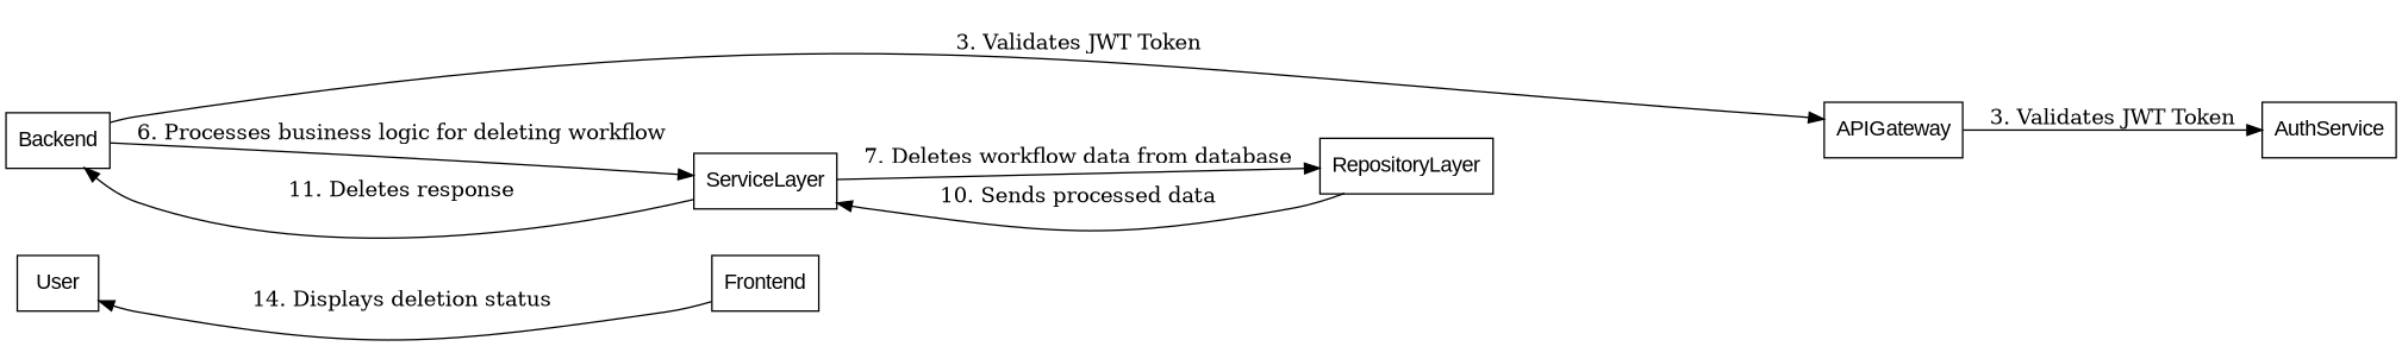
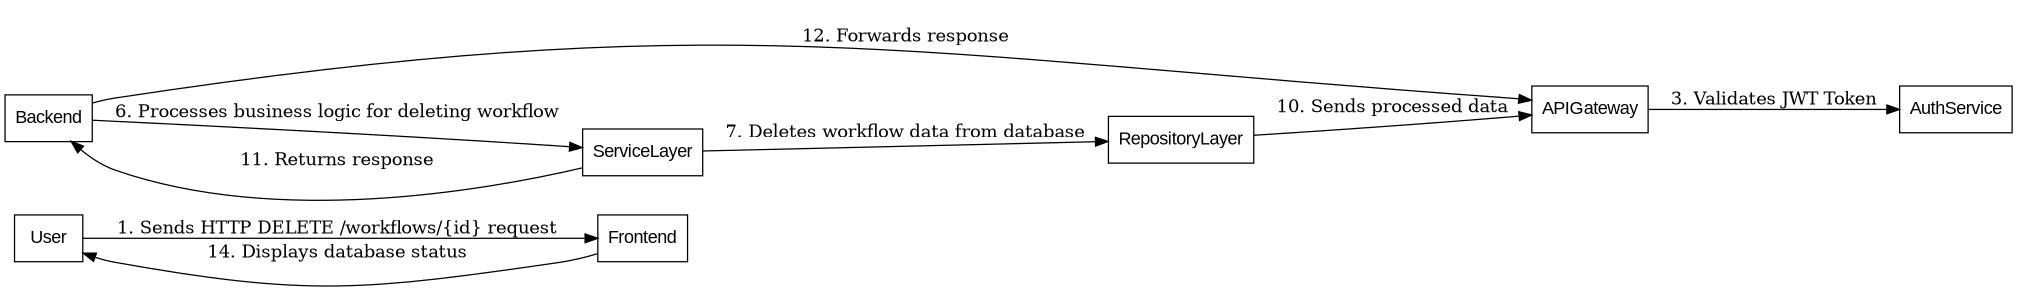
  digraph {
    rankdir=LR
    node [fontname=Arial shape=record]
    User
    Frontend
    APIGateway
    AuthService
    Backend
    ServiceLayer
    RepositoryLayer
-   Frontend -> User [label="14. Displays deletion status"]
+   User -> Frontend [label="1. Sends HTTP DELETE /workflows/{id} request"]
+   Frontend -> User [label="14. Displays database status"]
    APIGateway -> AuthService [label="3. Validates JWT Token"]
-   Backend -> APIGateway [label="3. Validates JWT Token"]
+   Backend -> APIGateway [label="12. Forwards response"]
    Backend -> ServiceLayer [label="6. Processes business logic for deleting workflow"]
-   ServiceLayer -> Backend [label="11. Deletes response"]
+   ServiceLayer -> Backend [label="11. Returns response"]
    ServiceLayer -> RepositoryLayer [label="7. Deletes workflow data from database"]
-   RepositoryLayer -> ServiceLayer [label="10. Sends processed data"]
+   RepositoryLayer -> APIGateway [label="10. Sends processed data"]
  }
